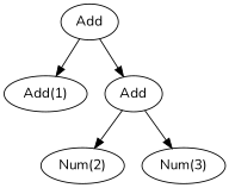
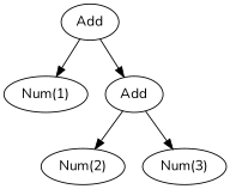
  digraph {
    fontname=Nunito
    node [fontname=Nunito]
    edge [fontname=Nunito]
-   n1 [label="Add(1)"]
+   n1 [label="Num(1)"]
    n2 [label="Num(2)"]
    n3 [label="Num(3)"]
    n4 [label=Add]
    n5 [label=Add]
    n4 -> n1
    n4 -> n5
    n5 -> n2
    n5 -> n3
  }
